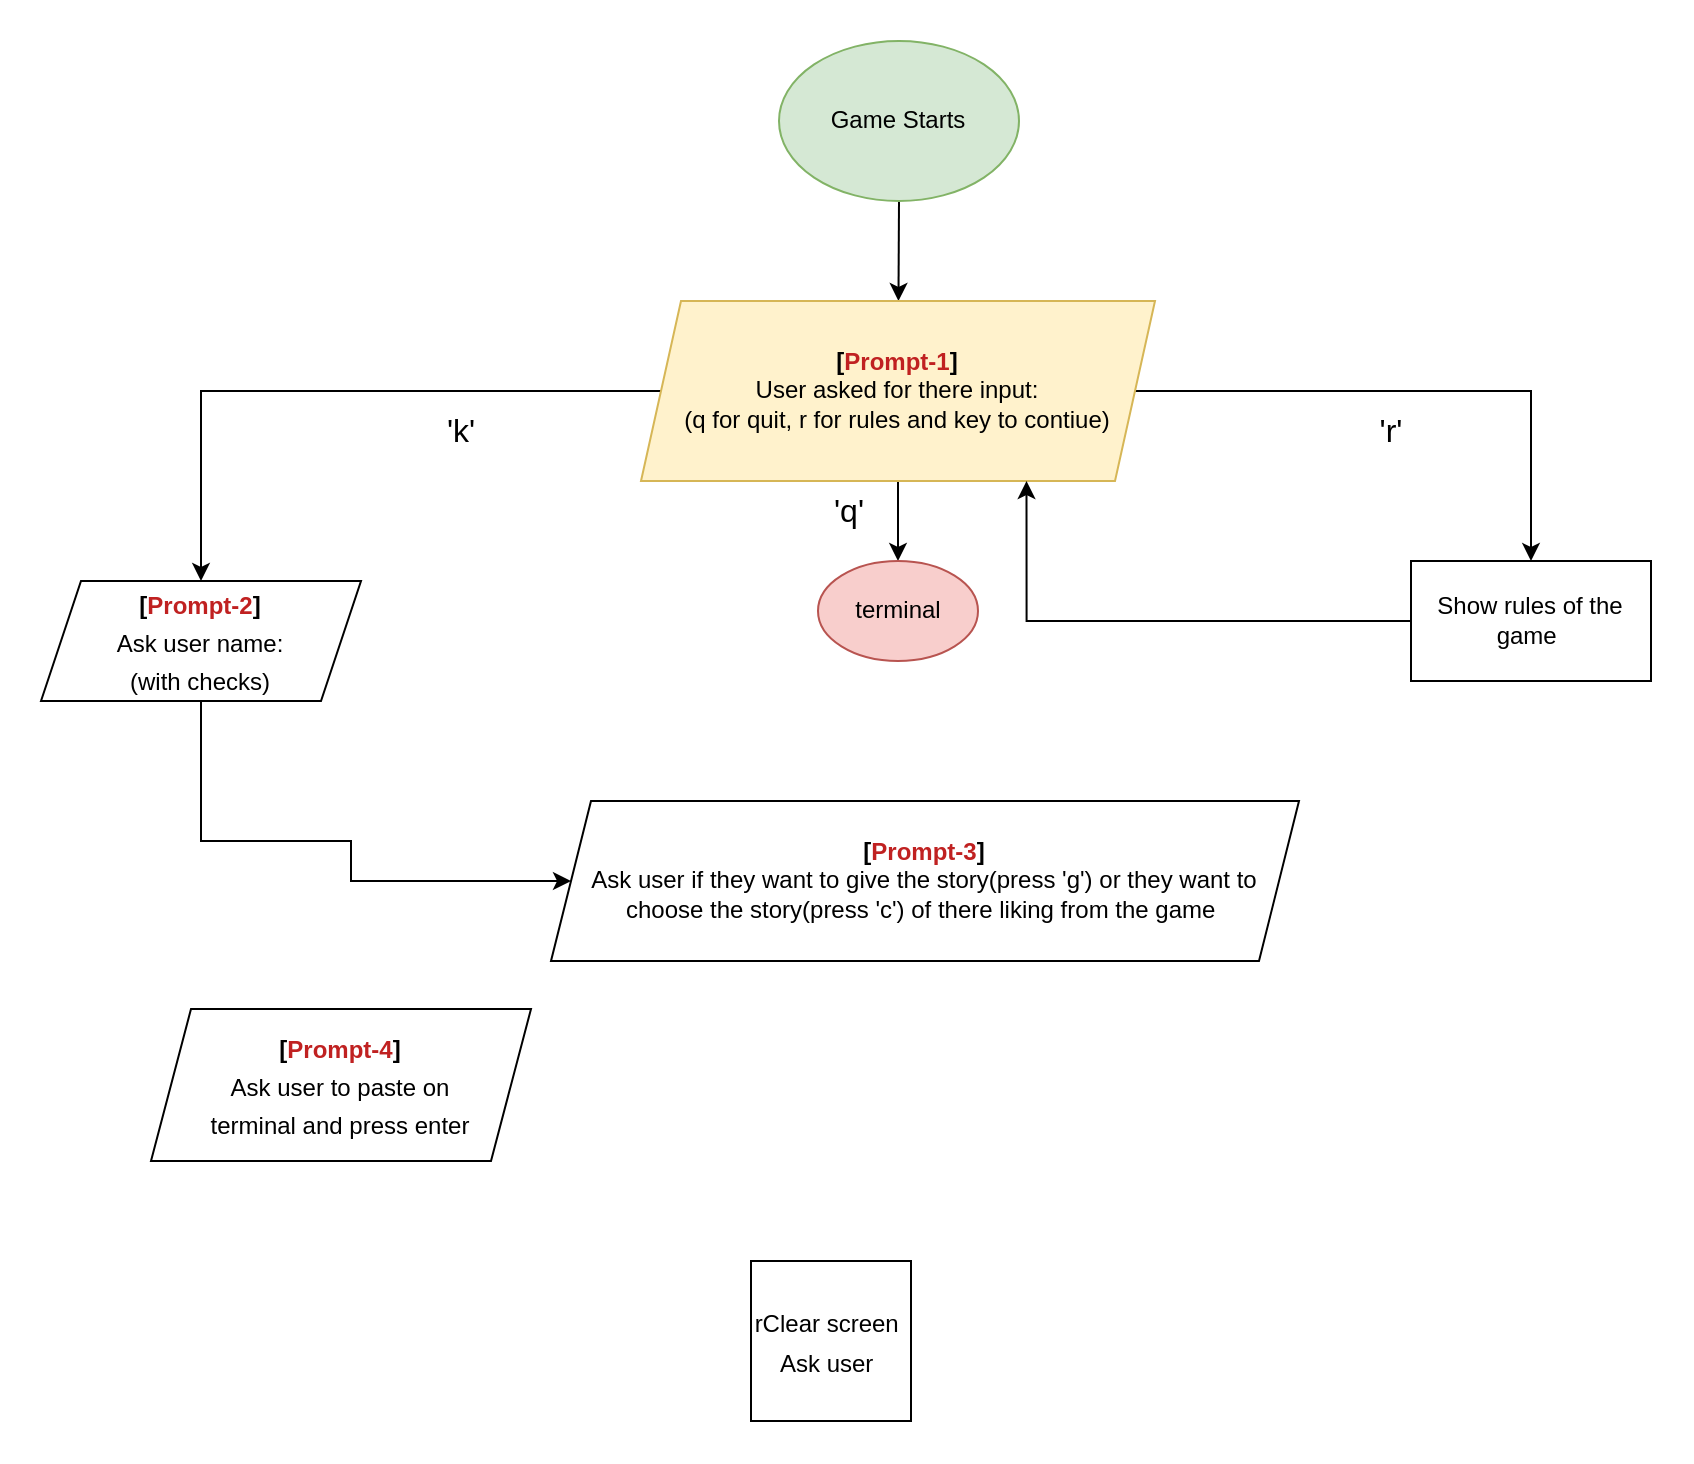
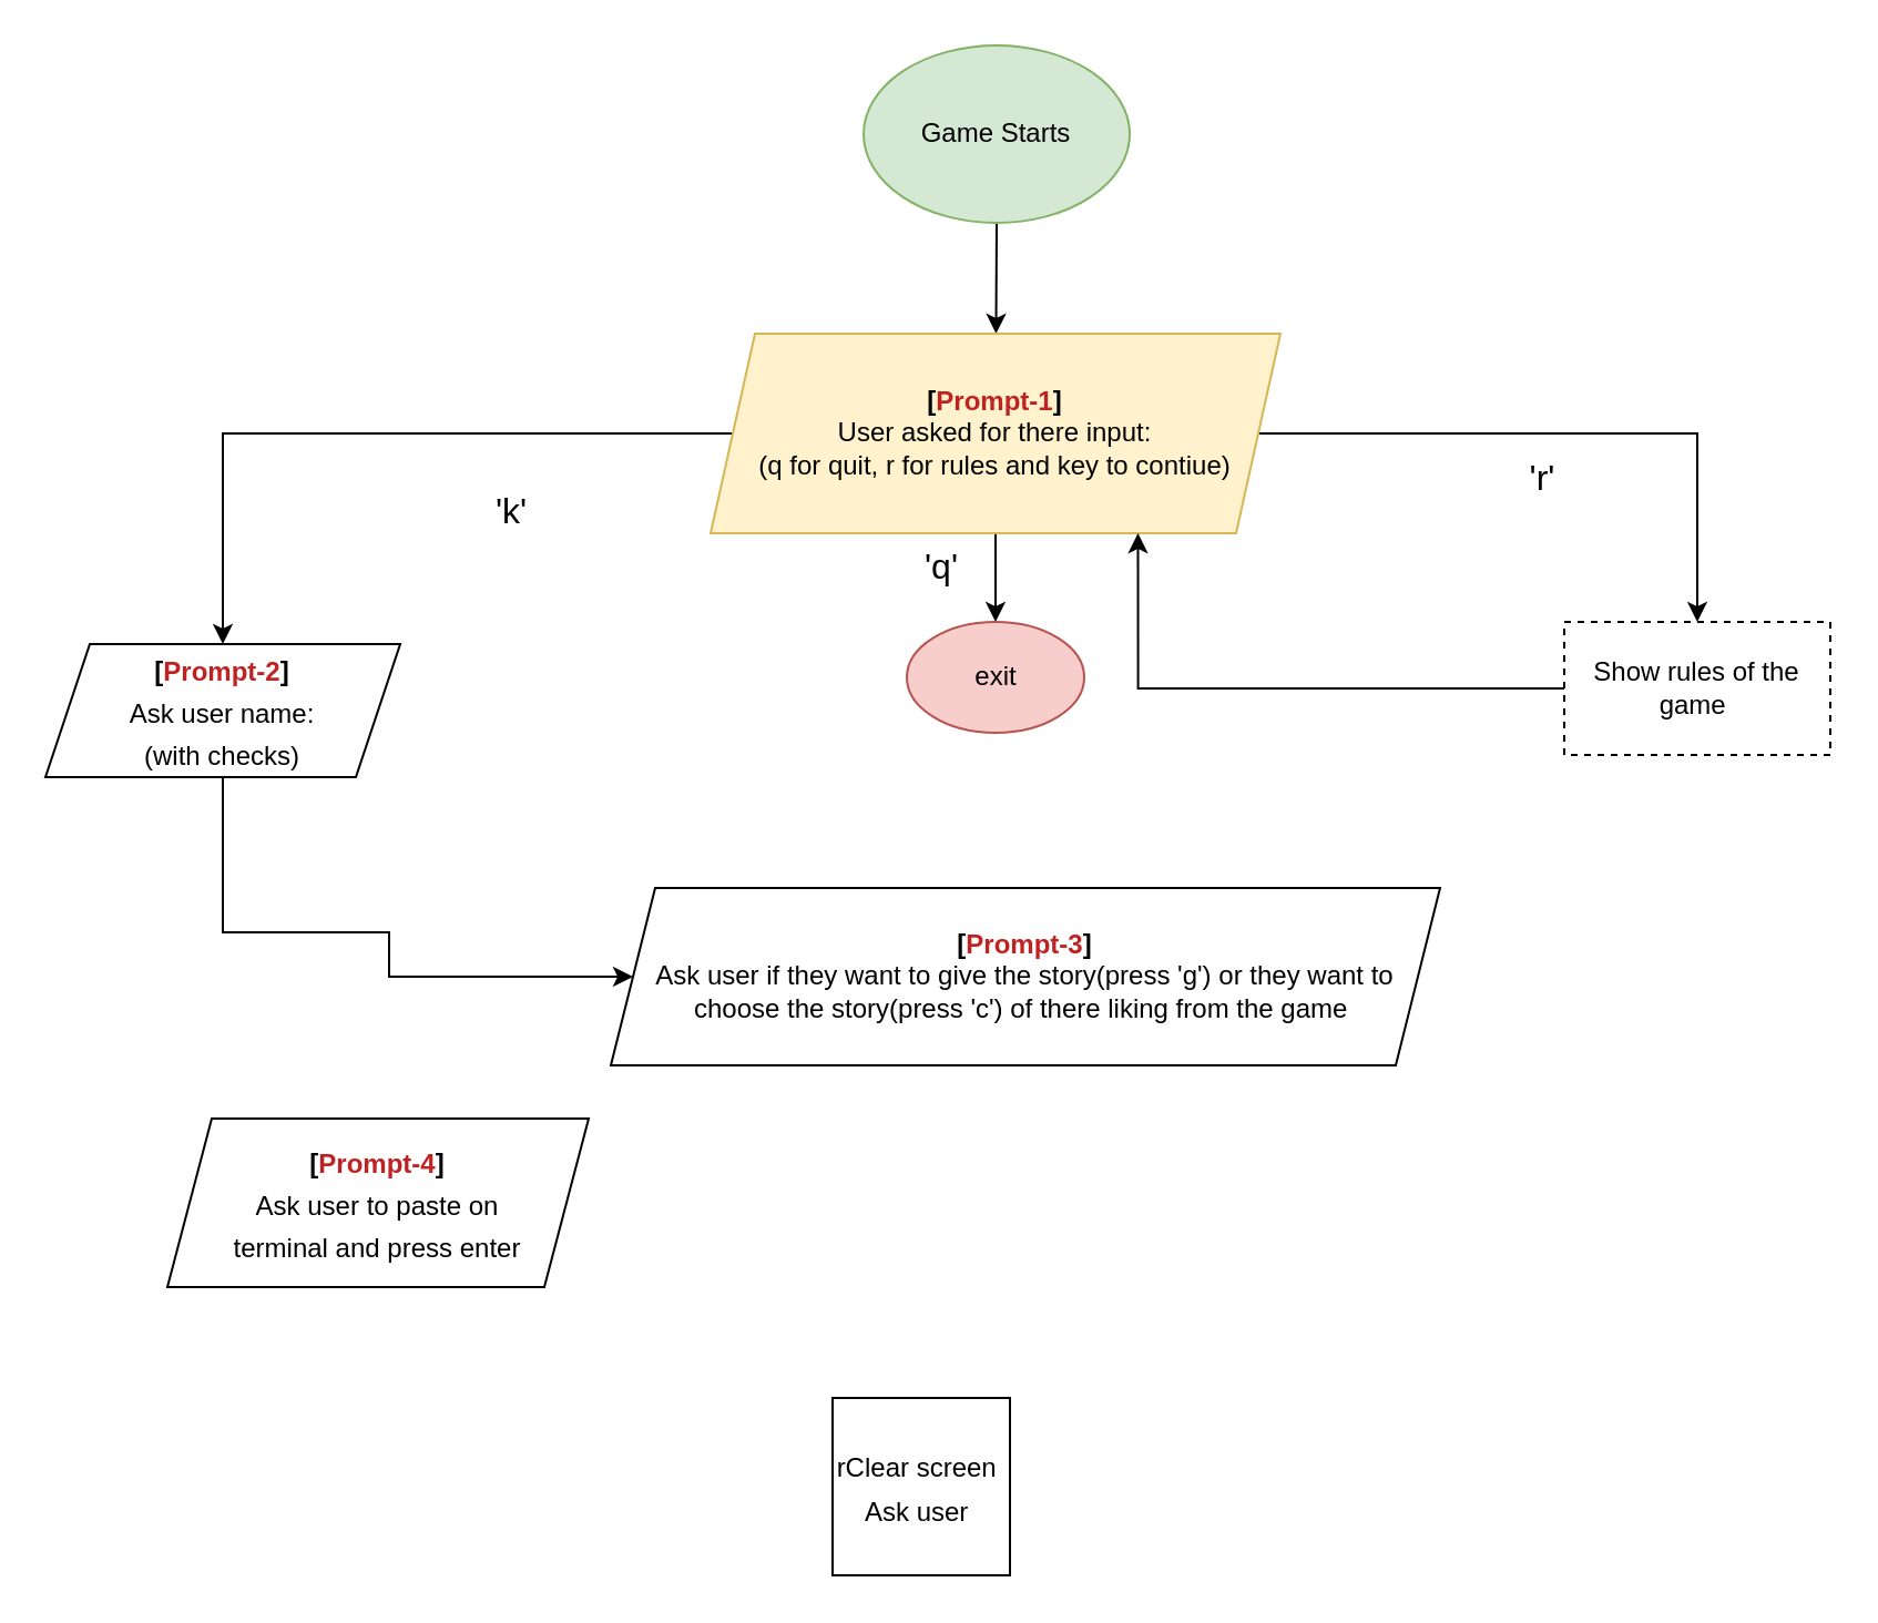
  <mxCell id="0" />
  <mxCell id="1" parent="0" />
  <mxCell id="2" style="edgeStyle=none;html=1;exitX=0.5;exitY=1;exitDx=0;exitDy=0;" edge="1" parent="1" source="3" target="7"><mxGeometry relative="1" as="geometry" /></mxCell>
  <mxCell id="3" value="Game Starts" style="ellipse;whiteSpace=wrap;html=1;fillColor=#d5e8d4;strokeColor=#82b366;" vertex="1" parent="1"><mxGeometry x="389" y="20" width="120" height="80" as="geometry" /></mxCell>
  <mxCell id="4" style="edgeStyle=orthogonalEdgeStyle;rounded=0;sketch=0;jumpStyle=none;html=1;exitX=1;exitY=0.5;exitDx=0;exitDy=0;entryX=0.5;entryY=0;entryDx=0;entryDy=0;shadow=0;" edge="1" parent="1" source="7" target="9"><mxGeometry relative="1" as="geometry" /></mxCell>
  <mxCell id="5" style="edgeStyle=orthogonalEdgeStyle;rounded=0;sketch=0;jumpStyle=none;html=1;exitX=0;exitY=0.5;exitDx=0;exitDy=0;entryX=0.5;entryY=0;entryDx=0;entryDy=0;shadow=0;" edge="1" parent="1" source="7" target="16"><mxGeometry relative="1" as="geometry"><mxPoint x="155" y="280" as="targetPoint" /></mxGeometry></mxCell>
  <mxCell id="6" style="edgeStyle=orthogonalEdgeStyle;rounded=0;sketch=0;jumpStyle=none;html=1;exitX=0.5;exitY=1;exitDx=0;exitDy=0;entryX=0.5;entryY=0;entryDx=0;entryDy=0;shadow=0;" edge="1" parent="1" source="7" target="10"><mxGeometry relative="1" as="geometry" /></mxCell>
  <mxCell id="7" value="&lt;b&gt;[&lt;font color=&quot;#c02121&quot;&gt;Prompt-1&lt;/font&gt;]&lt;/b&gt;&lt;br&gt;User asked for there input:&lt;br&gt;(q for quit, r for rules and key to contiue)" style="shape=parallelogram;perimeter=parallelogramPerimeter;whiteSpace=wrap;html=1;fixedSize=1;fillColor=#fff2cc;strokeColor=#d6b656;" vertex="1" parent="1"><mxGeometry x="320" y="150" width="257" height="90" as="geometry" /></mxCell>
  <mxCell id="8" style="edgeStyle=orthogonalEdgeStyle;rounded=0;sketch=0;jumpStyle=none;html=1;exitX=0;exitY=0.5;exitDx=0;exitDy=0;entryX=0.75;entryY=1;entryDx=0;entryDy=0;shadow=0;" edge="1" parent="1" source="9" target="7"><mxGeometry relative="1" as="geometry" /></mxCell>
- <mxCell id="9" value="Show rules of the game&amp;nbsp;" style="rounded=0;whiteSpace=wrap;html=1;" vertex="1" parent="1"><mxGeometry x="705" y="280" width="120" height="60" as="geometry" /></mxCell>
- <mxCell id="10" value="terminal" style="ellipse;whiteSpace=wrap;html=1;fillColor=#f8cecc;strokeColor=#b85450;" vertex="1" parent="1"><mxGeometry x="408.5" y="280" width="80" height="50" as="geometry" /></mxCell>
+ <mxCell id="9" value="Show rules of the game&amp;nbsp;" style="rounded=0;whiteSpace=wrap;html=1;dashed=1;" vertex="1" parent="1"><mxGeometry x="705" y="280" width="120" height="60" as="geometry" /></mxCell>
+ <mxCell id="10" value="exit" style="ellipse;whiteSpace=wrap;html=1;fillColor=#f8cecc;strokeColor=#b85450;" vertex="1" parent="1"><mxGeometry x="408.5" y="280" width="80" height="50" as="geometry" /></mxCell>
  <mxCell id="11" value="&lt;b style=&quot;border-color: var(--border-color);&quot;&gt;[&lt;font style=&quot;border-color: var(--border-color);&quot; color=&quot;#c02121&quot;&gt;Prompt-3&lt;/font&gt;]&lt;/b&gt;&lt;br&gt;Ask user if they want to give the story(press 'g') or they want to choose the story(press 'c') of there liking from the game&amp;nbsp;" style="shape=parallelogram;perimeter=parallelogramPerimeter;whiteSpace=wrap;html=1;fixedSize=1;" vertex="1" parent="1"><mxGeometry x="275" y="400" width="374" height="80" as="geometry" /></mxCell>
  <mxCell id="12" value="&lt;font style=&quot;font-size: 16px;&quot;&gt;'r'&lt;/font&gt;" style="text;html=1;align=center;verticalAlign=middle;resizable=0;points=[];autosize=1;strokeColor=none;fillColor=none;" vertex="1" parent="1"><mxGeometry x="680" y="200" width="30" height="30" as="geometry" /></mxCell>
- <mxCell id="13" value="&lt;span style=&quot;font-size: 16px;&quot;&gt;'k'&lt;/span&gt;" style="text;html=1;align=center;verticalAlign=middle;resizable=0;points=[];autosize=1;strokeColor=none;fillColor=none;" vertex="1" parent="1"><mxGeometry x="210" y="200" width="40" height="30" as="geometry" /></mxCell>
+ <mxCell id="13" value="&lt;span style=&quot;font-size: 16px;&quot;&gt;'k'&lt;/span&gt;" style="text;html=1;align=center;verticalAlign=middle;resizable=0;points=[];autosize=1;strokeColor=none;fillColor=none;" vertex="1" parent="1"><mxGeometry x="210" y="215" width="40" height="30" as="geometry" /></mxCell>
  <mxCell id="14" value="&lt;font style=&quot;font-size: 16px;&quot;&gt;'q'&lt;/font&gt;" style="text;html=1;align=center;verticalAlign=middle;resizable=0;points=[];autosize=1;strokeColor=none;fillColor=none;" vertex="1" parent="1"><mxGeometry x="403.5" y="240" width="40" height="30" as="geometry" /></mxCell>
  <mxCell id="15" style="edgeStyle=orthogonalEdgeStyle;rounded=0;sketch=0;jumpStyle=none;html=1;exitX=0.5;exitY=1;exitDx=0;exitDy=0;shadow=0;fontSize=16;fontColor=#c02121;entryX=0;entryY=0.5;entryDx=0;entryDy=0;" edge="1" parent="1" source="16" target="11"><mxGeometry relative="1" as="geometry"><mxPoint x="185" y="430" as="targetPoint" /><Array as="points"><mxPoint x="175" y="420" /></Array></mxGeometry></mxCell>
  <mxCell id="16" value="&lt;b style=&quot;border-color: var(--border-color); color: rgb(0, 0, 0); font-size: 12px;&quot;&gt;[&lt;font style=&quot;border-color: var(--border-color);&quot; color=&quot;#c02121&quot;&gt;Prompt-2&lt;/font&gt;]&lt;/b&gt;&lt;span style=&quot;color: rgb(0, 0, 0); font-size: 12px;&quot;&gt;&lt;br&gt;Ask user name:&lt;/span&gt;&lt;br style=&quot;border-color: var(--border-color); color: rgb(0, 0, 0); font-size: 12px;&quot;&gt;&lt;span style=&quot;color: rgb(0, 0, 0); font-size: 12px;&quot;&gt;(with checks)&lt;/span&gt;" style="shape=parallelogram;perimeter=parallelogramPerimeter;whiteSpace=wrap;html=1;fixedSize=1;fontSize=16;fontColor=#c02121;" vertex="1" parent="1"><mxGeometry x="20" y="290" width="160" height="60" as="geometry" /></mxCell>
  <mxCell id="17" value="&lt;b style=&quot;border-color: var(--border-color); color: rgb(0, 0, 0); font-size: 12px;&quot;&gt;[&lt;font style=&quot;border-color: var(--border-color);&quot; color=&quot;#c02121&quot;&gt;Prompt-4&lt;/font&gt;]&lt;/b&gt;&lt;br style=&quot;border-color: var(--border-color); color: rgb(0, 0, 0); font-size: 12px;&quot;&gt;&lt;span style=&quot;border-color: var(--border-color); color: rgb(0, 0, 0); font-size: 12px;&quot;&gt;Ask user to paste on &lt;br&gt;terminal and press enter&lt;/span&gt;" style="shape=parallelogram;perimeter=parallelogramPerimeter;whiteSpace=wrap;html=1;fixedSize=1;fontSize=16;fontColor=#c02121;" vertex="1" parent="1"><mxGeometry x="75" y="504" width="190" height="76" as="geometry" /></mxCell>
  <mxCell id="18" value="&lt;span style=&quot;color: rgb(0, 0, 0); font-size: 12px;&quot;&gt;rClear screen&amp;nbsp;&lt;br&gt;Ask user&amp;nbsp;&lt;br&gt;&lt;/span&gt;" style="whiteSpace=wrap;html=1;aspect=fixed;fontSize=16;fontColor=#c02121;" vertex="1" parent="1"><mxGeometry x="375" y="630" width="80" height="80" as="geometry" /></mxCell>
